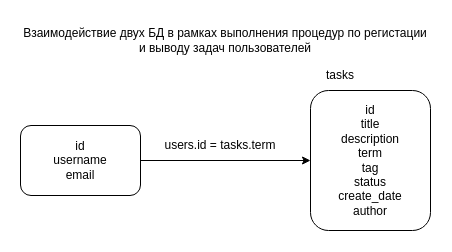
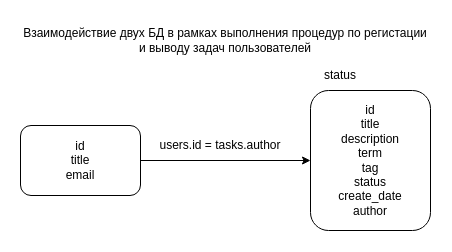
  <mxCell id="0" />
  <mxCell id="1" parent="0" />
  <mxCell id="2" style="edgeStyle=orthogonalEdgeStyle;rounded=0;orthogonalLoop=1;jettySize=auto;html=1;exitX=1;exitY=0.5;exitDx=0;exitDy=0;" edge="1" parent="1" source="3" target="4"><mxGeometry relative="1" as="geometry" /></mxCell>
- <mxCell id="3" value="id&lt;br&gt;username&lt;br&gt;email" style="rounded=1;whiteSpace=wrap;html=1;" vertex="1" parent="1"><mxGeometry x="20" y="125" width="120" height="70" as="geometry" /></mxCell>
+ <mxCell id="3" value="id&lt;br&gt;title&lt;br&gt;email" style="rounded=1;whiteSpace=wrap;html=1;" vertex="1" parent="1"><mxGeometry x="20" y="125" width="120" height="70" as="geometry" /></mxCell>
  <mxCell id="4" value="&lt;div style=&quot;&quot;&gt;&lt;span style=&quot;background-color: initial;&quot;&gt;id&lt;/span&gt;&lt;/div&gt;&lt;div style=&quot;&quot;&gt;&lt;span style=&quot;background-color: initial;&quot;&gt;title&lt;/span&gt;&lt;/div&gt;&lt;div style=&quot;&quot;&gt;&lt;span style=&quot;background-color: initial;&quot;&gt;description&lt;/span&gt;&lt;/div&gt;&lt;div style=&quot;&quot;&gt;&lt;span style=&quot;background-color: initial;&quot;&gt;term&lt;/span&gt;&lt;/div&gt;&lt;div style=&quot;&quot;&gt;&lt;span style=&quot;background-color: initial;&quot;&gt;tag&lt;/span&gt;&lt;/div&gt;&lt;div style=&quot;&quot;&gt;&lt;span style=&quot;background-color: initial;&quot;&gt;status&lt;/span&gt;&lt;/div&gt;&lt;div style=&quot;&quot;&gt;&lt;span style=&quot;background-color: initial;&quot;&gt;create_date&lt;/span&gt;&lt;/div&gt;&lt;div style=&quot;&quot;&gt;&lt;span style=&quot;background-color: initial;&quot;&gt;author&lt;/span&gt;&lt;/div&gt;" style="rounded=1;whiteSpace=wrap;html=1;align=center;" vertex="1" parent="1"><mxGeometry x="310" y="90" width="120" height="140" as="geometry" /></mxCell>
- <mxCell id="5" value="tasks" style="text;html=1;strokeColor=none;fillColor=none;align=center;verticalAlign=middle;whiteSpace=wrap;rounded=0;" vertex="1" parent="1"><mxGeometry x="310" y="60" width="60" height="30" as="geometry" /></mxCell>
- <mxCell id="6" value="users.id = tasks.term" style="text;html=1;strokeColor=none;fillColor=none;align=center;verticalAlign=middle;whiteSpace=wrap;rounded=0;" vertex="1" parent="1"><mxGeometry x="130" y="130" width="180" height="30" as="geometry" /></mxCell>
+ <mxCell id="5" value="status" style="text;html=1;strokeColor=none;fillColor=none;align=center;verticalAlign=middle;whiteSpace=wrap;rounded=0;" vertex="1" parent="1"><mxGeometry x="310" y="60" width="60" height="30" as="geometry" /></mxCell>
+ <mxCell id="6" value="users.id = tasks.author" style="text;html=1;strokeColor=none;fillColor=none;align=center;verticalAlign=middle;whiteSpace=wrap;rounded=0;" vertex="1" parent="1"><mxGeometry x="130" y="130" width="180" height="30" as="geometry" /></mxCell>
  <mxCell id="7" value="Взаимодействие двух БД в рамках выполнения процедур по регистации и выводу задач пользователей" style="text;html=1;strokeColor=none;fillColor=none;align=center;verticalAlign=middle;whiteSpace=wrap;rounded=0;" vertex="1" parent="1"><mxGeometry x="20" y="20" width="410" height="40" as="geometry" /></mxCell>
